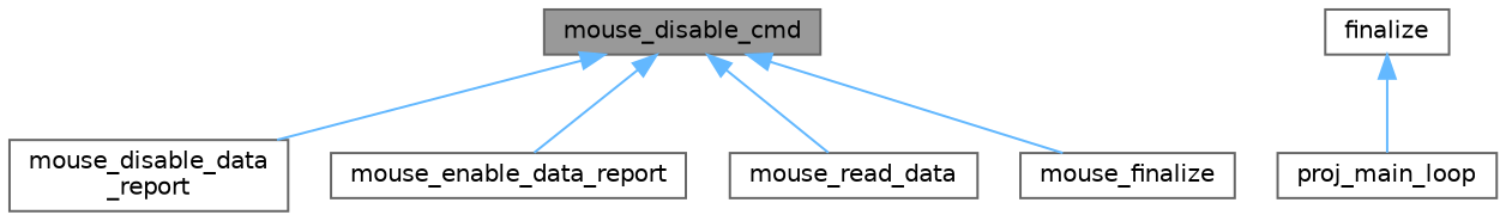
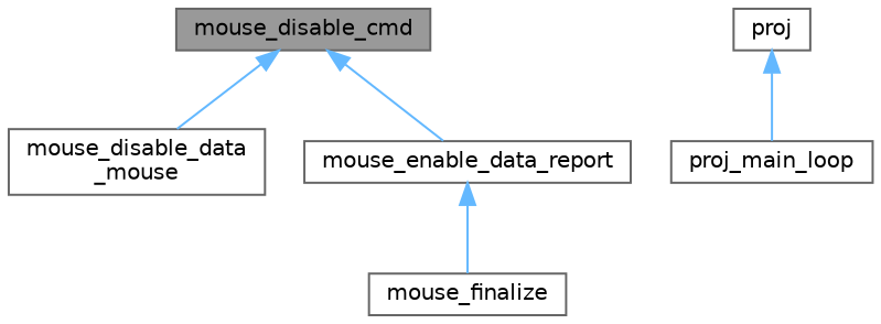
  digraph {
    rankdir=TB
    node [color=grey40 fillcolor=white fontname=Helvetica fontsize=10 shape=box style=filled]
    edge [color=steelblue1 dir=back fontname=Helvetica fontsize=10 labelfontname=Helvetica labelfontsize=10 style=solid]
    n1 [color=gray40 fillcolor=grey60 fontcolor=black height=0.2 label=mouse_disable_cmd width=0.4]
-   n2 [height=0.2 label="mouse_disable_data\l_report" width=0.4]
+   n2 [height=0.2 label="mouse_disable_data\l_mouse" width=0.4]
    n3 [height=0.2 label=mouse_enable_data_report width=0.4]
-   n4 [height=0.2 label=mouse_read_data width=0.4]
    n5 [height=0.2 label=mouse_finalize width=0.4]
-   n6 [height=0.2 label=finalize width=0.4]
+   n6 [height=0.2 label=proj width=0.4]
    n7 [height=0.2 label=proj_main_loop width=0.4]
    n1 -> n2
    n1 -> n3
-   n1 -> n4
-   n1 -> n5
+   n3 -> n5
    n6 -> n7
  }
